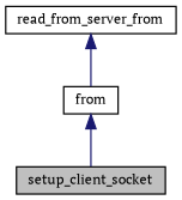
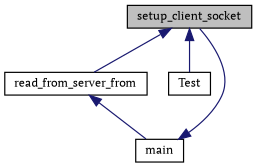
  digraph {
    fontname="PT Serif"
    rankdir=TB
    node [color=black fillcolor=white fontname="PT Serif" fontsize=10 shape=record style=filled]
    edge [color=midnightblue dir=back fontname="PT Serif" fontsize=10 labelfontname=Helvetica labelfontsize=10 style=solid]
    n1 [fillcolor=grey75 fontcolor=black height=0.2 label=setup_client_socket width=0.4]
    n2 [height=0.2 label=read_from_server_from width=0.4]
-   n4 [height=0.2 label=from width=0.4]
+   n3 [height=0.2 label=Test width=0.4]
+   n4 [height=0.2 label=main width=0.4]
+   n1 -> n2
+   n1 -> n3
    n2 -> n4
    n4 -> n1
  }
